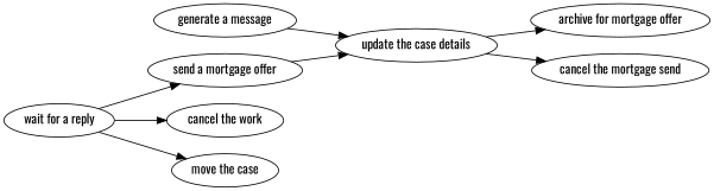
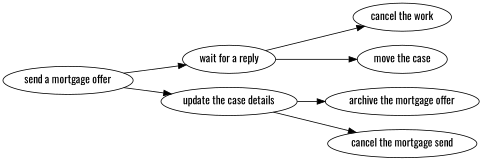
  strict digraph {
    fontname=Oswald
    rankdir=LR
    node [fontname=Oswald]
    edge [attrs="{'type': 'flow', 'label': 'flow'}" fontname=Oswald]
    "send a mortgage offer" [attrs="{'type': 'Activity', 'label': 'send a mortgage offer'}"]
    "wait for a reply" [attrs="{'type': 'Activity', 'label': 'wait for a reply'}"]
    "update the case details" [attrs="{'type': 'Activity', 'label': 'update the case details'}"]
    "cancel the work" [attrs="{'type': 'Activity', 'label': 'cancel the work'}"]
    "move the case" [attrs="{'type': 'Activity', 'label': 'move the case'}"]
-   "archive the mortgage offer" [attrs="{'type': 'Activity', 'label': 'archive the mortgage offer'}" label="archive for mortgage offer"]
+   "archive the mortgage offer" [attrs="{'type': 'Activity', 'label': 'archive the mortgage offer'}"]
    n7 [attrs="{'type': 'Activity', 'label': 'cancel the mortgage offer'}" label="cancel the mortgage send"]
-   "generate a message" [attrs="{'type': 'Activity', 'label': 'generate a message'}"]
-   "wait for a reply" -> "send a mortgage offer"
+   "send a mortgage offer" -> "wait for a reply"
    "send a mortgage offer" -> "update the case details"
    "wait for a reply" -> "cancel the work"
    "wait for a reply" -> "move the case"
    "update the case details" -> "archive the mortgage offer"
    "update the case details" -> n7
-   "generate a message" -> "update the case details"
  }
